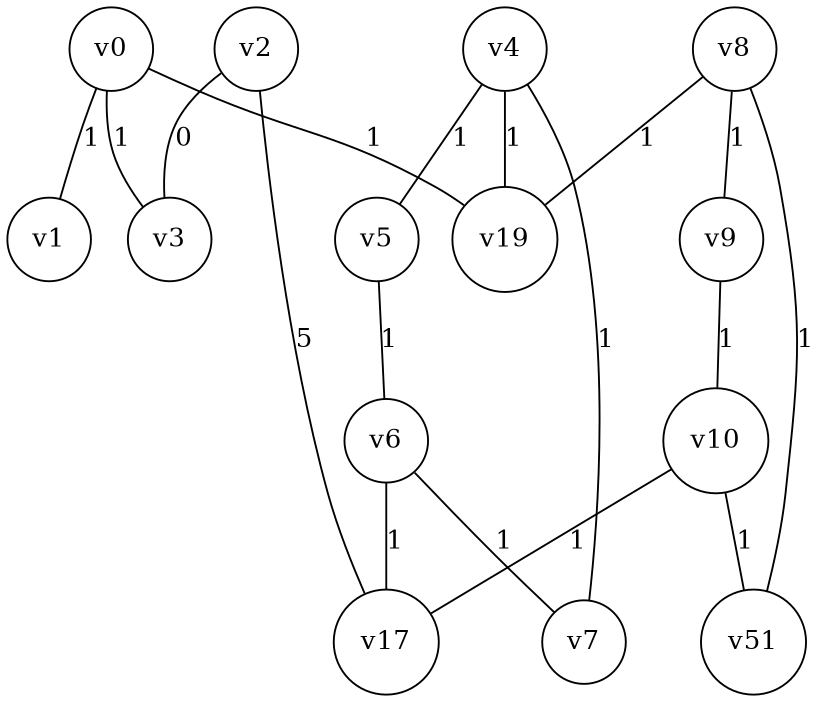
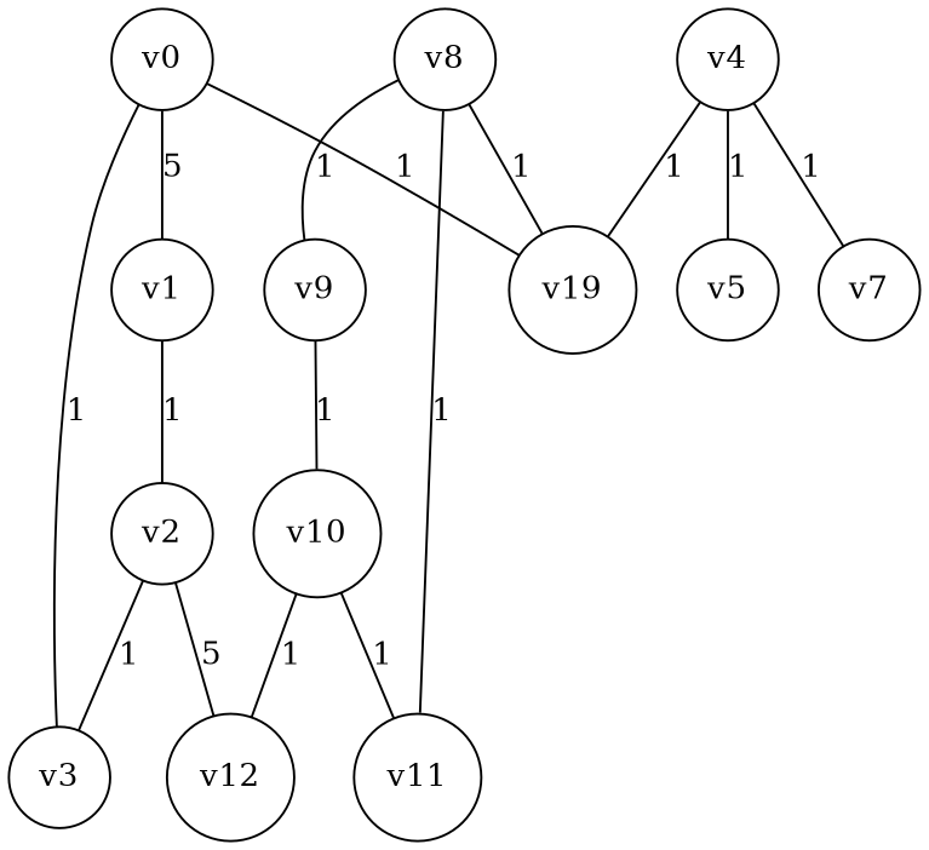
  graph {
    fontname="DejaVu Serif"
    node [fontname="DejaVu Serif" shape=circle]
    edge [fontname="DejaVu Serif"]
    n1 [label=v0]
    n2 [label=v1]
    n3 [label=v3]
    n4 [label=v19]
    n5 [label=v2]
-   n6 [label=v17]
+   n6 [label=v12]
    n7 [label=v4]
    n8 [label=v5]
    n9 [label=v7]
-   n10 [label=v6]
    n11 [label=v8]
    n12 [label=v9]
-   n13 [label=v51]
+   n13 [label=v11]
    n14 [label=v10]
-   n1 -- n2 [label=1]
+   n1 -- n2 [label=5]
    n1 -- n3 [label=1]
    n1 -- n4 [label=1]
-   n5 -- n3 [label=0]
+   n2 -- n5 [label=1]
+   n5 -- n3 [label=1]
    n5 -- n6 [label=5]
    n7 -- n4 [label=1]
    n7 -- n8 [label=1]
    n7 -- n9 [label=1]
-   n8 -- n10 [label=1]
-   n10 -- n6 [label=1]
-   n10 -- n9 [label=1]
    n11 -- n4 [label=1]
    n11 -- n12 [label=1]
    n11 -- n13 [label=1]
    n12 -- n14 [label=1]
    n14 -- n6 [label=1]
    n14 -- n13 [label=1]
  }
